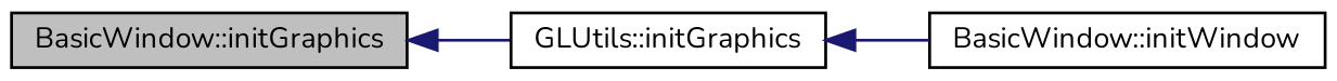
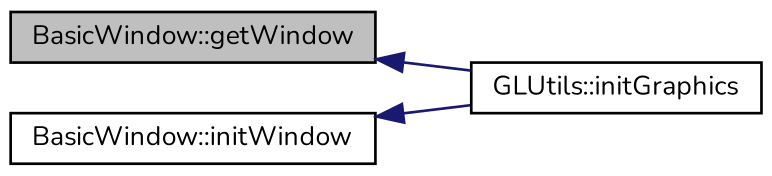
  digraph {
    fontname=Nunito
    rankdir=LR
    node [color=black fillcolor=white fontname=Nunito fontsize=10 shape=record style=filled]
    edge [color=midnightblue dir=back fontname=Nunito fontsize=10 labelfontname=Helvetica labelfontsize=10 style=solid]
-   n1 [fillcolor=grey75 fontcolor=black height=0.2 label="BasicWindow::initGraphics" width=0.4]
+   n1 [fillcolor=grey75 fontcolor=black height=0.2 label="BasicWindow::getWindow" width=0.4]
    n2 [height=0.2 label="GLUtils::initGraphics" width=0.4]
    n3 [height=0.2 label="BasicWindow::initWindow" width=0.4]
    n1 -> n2
-   n2 -> n3
+   n3 -> n2
  }
